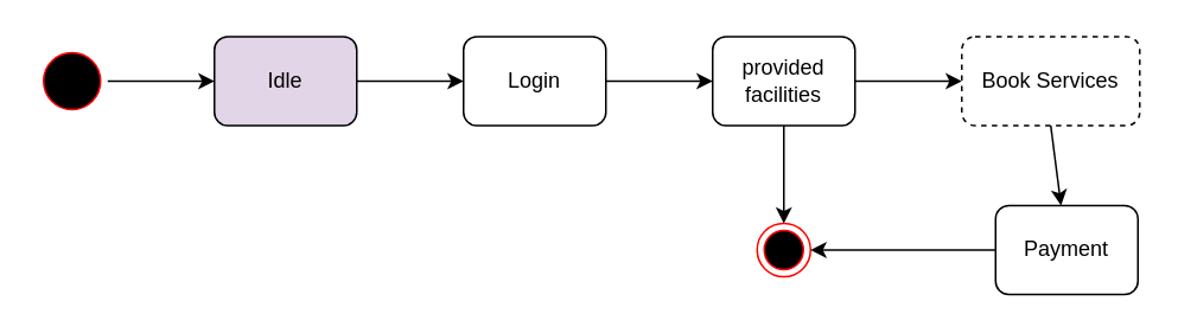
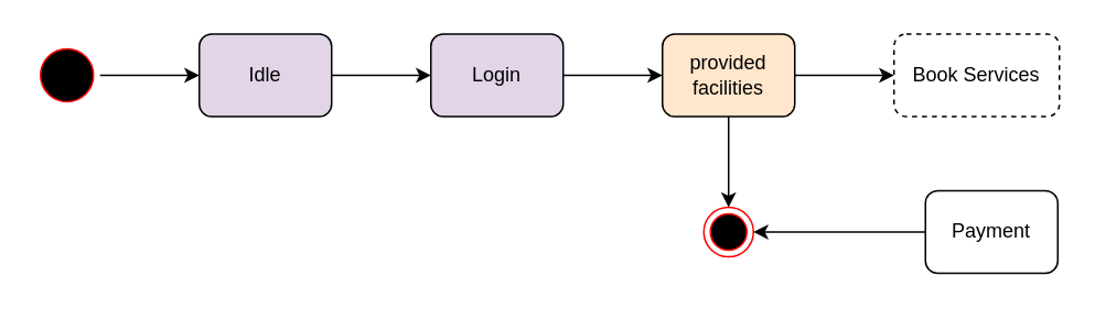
  <mxCell id="0" />
  <mxCell id="1" parent="0" />
  <mxCell id="2" value="" style="ellipse;html=1;shape=startState;fillColor=#000000;strokeColor=#ff0000;" parent="1" vertex="1"><mxGeometry x="20" y="25" width="40" height="40" as="geometry" /></mxCell>
  <mxCell id="3" value="" style="endArrow=classic;html=1;rounded=0;exitX=1;exitY=0.5;exitDx=0;exitDy=0;" parent="1" source="2" target="4" edge="1"><mxGeometry width="50" height="50" relative="1" as="geometry"><mxPoint x="70" y="75" as="sourcePoint" /><mxPoint x="120" y="25" as="targetPoint" /></mxGeometry></mxCell>
  <mxCell id="4" value="Idle" style="rounded=1;whiteSpace=wrap;html=1;fillColor=#e1d5e7;" parent="1" vertex="1"><mxGeometry x="120" y="20" width="80" height="50" as="geometry" /></mxCell>
  <mxCell id="5" value="" style="endArrow=classic;html=1;rounded=0;exitX=1;exitY=0.5;exitDx=0;exitDy=0;" parent="1" target="6" edge="1"><mxGeometry width="50" height="50" relative="1" as="geometry"><mxPoint x="200" y="45" as="sourcePoint" /><mxPoint x="260" y="25" as="targetPoint" /></mxGeometry></mxCell>
- <mxCell id="6" value="Login" style="rounded=1;whiteSpace=wrap;html=1;" parent="1" vertex="1"><mxGeometry x="260" y="20" width="80" height="50" as="geometry" /></mxCell>
+ <mxCell id="6" value="Login" style="rounded=1;whiteSpace=wrap;html=1;fillColor=#e1d5e7;" parent="1" vertex="1"><mxGeometry x="260" y="20" width="80" height="50" as="geometry" /></mxCell>
  <mxCell id="7" value="" style="endArrow=classic;html=1;rounded=0;exitX=1;exitY=0.5;exitDx=0;exitDy=0;" parent="1" target="8" edge="1"><mxGeometry width="50" height="50" relative="1" as="geometry"><mxPoint x="340" y="45" as="sourcePoint" /><mxPoint x="400" y="25" as="targetPoint" /></mxGeometry></mxCell>
- <mxCell id="8" value="provided facilities" style="rounded=1;whiteSpace=wrap;html=1;" parent="1" vertex="1"><mxGeometry x="400" y="20" width="80" height="50" as="geometry" /></mxCell>
+ <mxCell id="8" value="provided facilities" style="rounded=1;whiteSpace=wrap;html=1;fillColor=#ffe6cc;" parent="1" vertex="1"><mxGeometry x="400" y="20" width="80" height="50" as="geometry" /></mxCell>
  <mxCell id="9" value="" style="endArrow=classic;html=1;rounded=0;exitX=1;exitY=0.5;exitDx=0;exitDy=0;" parent="1" target="10" edge="1"><mxGeometry width="50" height="50" relative="1" as="geometry"><mxPoint x="480" y="45" as="sourcePoint" /><mxPoint x="540" y="25" as="targetPoint" /></mxGeometry></mxCell>
  <mxCell id="10" value="Book Services" style="rounded=1;whiteSpace=wrap;html=1;dashed=1;" parent="1" vertex="1"><mxGeometry x="540" y="20" width="100" height="50" as="geometry" /></mxCell>
- <mxCell id="11" value="" style="endArrow=classic;html=1;rounded=0;exitX=0.5;exitY=1;exitDx=0;exitDy=0;" parent="1" source="10" target="12" edge="1"><mxGeometry width="50" height="50" relative="1" as="geometry"><mxPoint x="480" y="140" as="sourcePoint" /><mxPoint x="540" y="120" as="targetPoint" /></mxGeometry></mxCell>
  <mxCell id="12" value="Payment" style="rounded=1;whiteSpace=wrap;html=1;" parent="1" vertex="1"><mxGeometry x="559" y="115" width="80" height="50" as="geometry" /></mxCell>
  <mxCell id="13" value="" style="ellipse;html=1;shape=endState;fillColor=#000000;strokeColor=#ff0000;" parent="1" vertex="1"><mxGeometry x="425" y="125" width="30" height="30" as="geometry" /></mxCell>
  <mxCell id="14" value="" style="endArrow=classic;html=1;rounded=0;exitX=0.5;exitY=1;exitDx=0;exitDy=0;" parent="1" source="8" target="13" edge="1"><mxGeometry width="50" height="50" relative="1" as="geometry"><mxPoint x="410" y="195" as="sourcePoint" /><mxPoint x="460" y="145" as="targetPoint" /></mxGeometry></mxCell>
  <mxCell id="15" value="" style="endArrow=classic;html=1;rounded=0;exitX=0;exitY=0.5;exitDx=0;exitDy=0;" parent="1" source="12" target="13" edge="1"><mxGeometry width="50" height="50" relative="1" as="geometry"><mxPoint x="410" y="195" as="sourcePoint" /><mxPoint x="460" y="145" as="targetPoint" /></mxGeometry></mxCell>
